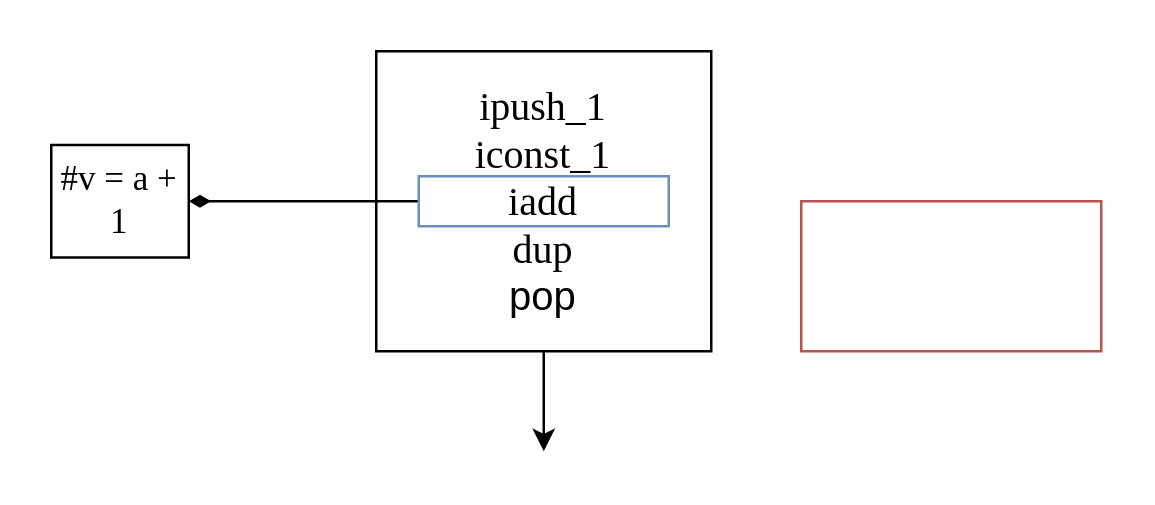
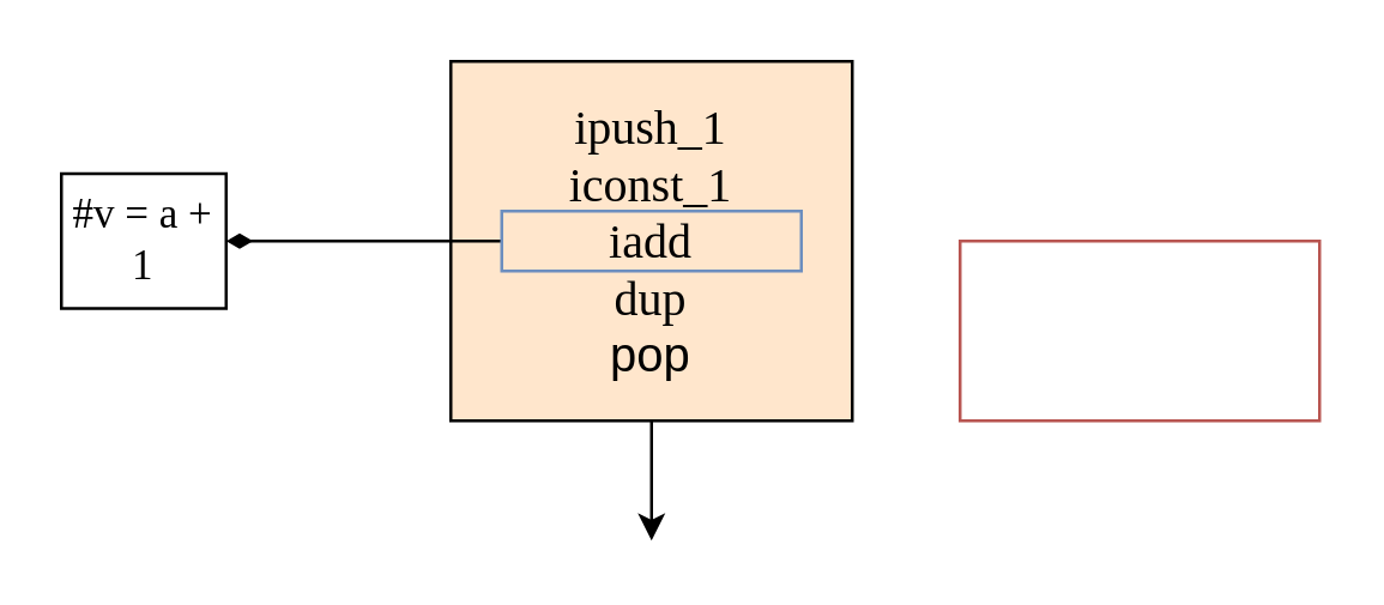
  <mxCell id="0" />
  <mxCell id="1" parent="0" />
  <mxCell id="2" style="edgeStyle=none;html=1;" edge="1" parent="1" source="3"><mxGeometry relative="1" as="geometry"><mxPoint x="217" y="180" as="targetPoint" /></mxGeometry></mxCell>
- <mxCell id="3" value="&lt;font size=&quot;3&quot;&gt;&lt;font face=&quot;Lucida Console&quot;&gt;ipush_1&lt;br&gt;iconst_1&lt;br&gt;iadd&lt;br&gt;dup&lt;br&gt;&lt;/font&gt;pop&lt;br&gt;&lt;/font&gt;" style="rounded=0;whiteSpace=wrap;html=1;" vertex="1" parent="1"><mxGeometry x="150" y="20" width="134" height="120" as="geometry" /></mxCell>
+ <mxCell id="3" value="&lt;font size=&quot;3&quot;&gt;&lt;font face=&quot;Lucida Console&quot;&gt;ipush_1&lt;br&gt;iconst_1&lt;br&gt;iadd&lt;br&gt;dup&lt;br&gt;&lt;/font&gt;pop&lt;br&gt;&lt;/font&gt;" style="rounded=0;whiteSpace=wrap;html=1;fillColor=#ffe6cc;" vertex="1" parent="1"><mxGeometry x="150" y="20" width="134" height="120" as="geometry" /></mxCell>
  <mxCell id="4" value="" style="endArrow=none;html=1;rounded=0;fontFamily=Courier New;fontSize=14;" edge="1" parent="1" target="3"><mxGeometry width="50" height="50" relative="1" as="geometry"><mxPoint x="230" y="20" as="sourcePoint" /><mxPoint x="280" y="-30" as="targetPoint" /></mxGeometry></mxCell>
  <mxCell id="5" value="" style="rounded=0;whiteSpace=wrap;html=1;fontFamily=Courier New;fontSize=14;fillColor=none;strokeColor=#b85450;" vertex="1" parent="1"><mxGeometry x="320" y="80" width="120" height="60" as="geometry" /></mxCell>
  <mxCell id="6" style="edgeStyle=none;html=1;fontFamily=Lucida Console;endArrow=diamondThin;endFill=1;" edge="1" parent="1" source="7" target="8"><mxGeometry relative="1" as="geometry"><mxPoint x="110" y="80" as="targetPoint" /></mxGeometry></mxCell>
  <mxCell id="7" value="" style="rounded=0;whiteSpace=wrap;html=1;fontFamily=Lucida Console;fontSize=18;fillColor=none;strokeColor=#6c8ebf;" vertex="1" parent="1"><mxGeometry x="167" y="70" width="100" height="20" as="geometry" /></mxCell>
  <mxCell id="8" value="&lt;font style=&quot;font-size: 14px&quot;&gt;#v = a + 1&lt;/font&gt;" style="rounded=0;whiteSpace=wrap;html=1;fontFamily=Lucida Console;" vertex="1" parent="1"><mxGeometry x="20" y="57.5" width="55" height="45" as="geometry" /></mxCell>
